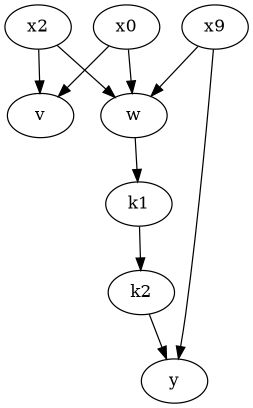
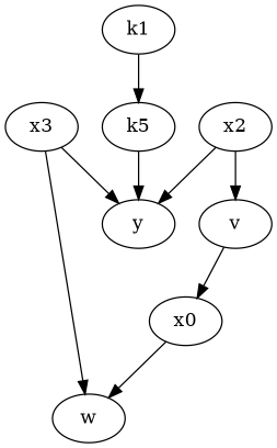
  digraph {
    n1 [label=x0]
    v
    w
    k1
    x2
    y
-   k2
-   x3 [label=x9]
-   n1 -> v
+   k2 [label=k5]
+   x3
+   v -> n1
    n1 -> w
-   w -> k1
    k1 -> k2
    x2 -> v
-   x2 -> w
+   x2 -> y
    k2 -> y
    x3 -> w
    x3 -> y
  }
